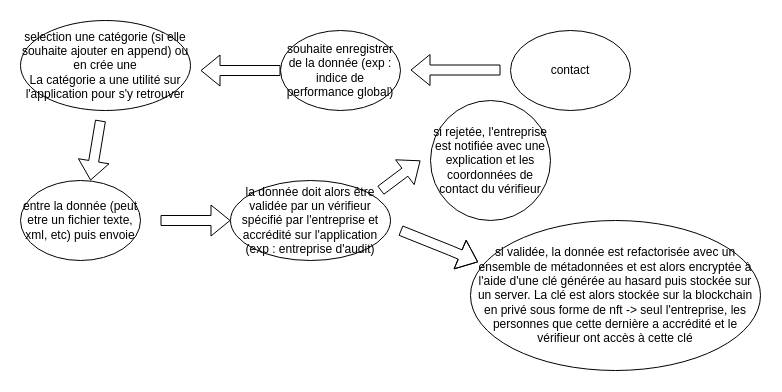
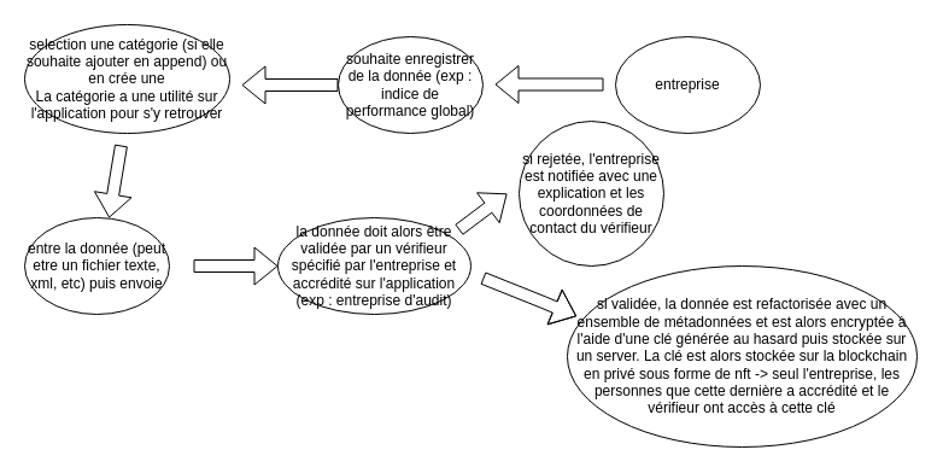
  <mxCell id="0" />
  <mxCell id="1" parent="0" />
  <mxCell id="2" value="souhaite enregistrer de la donnée (exp : indice de performance global)" style="ellipse;whiteSpace=wrap;html=1;" vertex="1" parent="1"><mxGeometry x="280" y="30" width="120" height="80" as="geometry" /></mxCell>
- <mxCell id="3" value="contact" style="ellipse;whiteSpace=wrap;html=1;" vertex="1" parent="1"><mxGeometry x="510" y="30" width="120" height="80" as="geometry" /></mxCell>
+ <mxCell id="3" value="entreprise" style="ellipse;whiteSpace=wrap;html=1;" vertex="1" parent="1"><mxGeometry x="510" y="30" width="120" height="80" as="geometry" /></mxCell>
  <mxCell id="4" value="" style="shape=flexArrow;endArrow=classic;html=1;rounded=0;" edge="1" parent="1"><mxGeometry width="50" height="50" relative="1" as="geometry"><mxPoint x="500" y="69.5" as="sourcePoint" /><mxPoint x="410" y="69.5" as="targetPoint" /></mxGeometry></mxCell>
  <mxCell id="5" value="la donnée doit alors être validée par un vérifieur spécifié par l'entreprise et accrédité sur l'application (exp : entreprise d'audit)" style="ellipse;whiteSpace=wrap;html=1;" vertex="1" parent="1"><mxGeometry x="230" y="180" width="160" height="80" as="geometry" /></mxCell>
  <mxCell id="6" value="si validée, la donnée est refactorisée avec un ensemble de métadonnées et est alors encryptée à l'aide d'une clé générée au hasard puis stockée sur un server. La clé est alors stockée sur la blockchain en privé sous forme de nft -&amp;gt; seul l'entreprise, les personnes que cette dernière a accrédité et le vérifieur ont accès à cette clé" style="ellipse;whiteSpace=wrap;html=1;" vertex="1" parent="1"><mxGeometry x="470" y="220" width="290" height="150" as="geometry" /></mxCell>
  <mxCell id="7" value="" style="shape=flexArrow;endArrow=classic;html=1;rounded=0;exitX=0;exitY=0.5;exitDx=0;exitDy=0;" edge="1" parent="1" source="2"><mxGeometry width="50" height="50" relative="1" as="geometry"><mxPoint x="160" y="90" as="sourcePoint" /><mxPoint x="200" y="70" as="targetPoint" /></mxGeometry></mxCell>
  <mxCell id="8" value="selection une catégorie (si elle souhaite ajouter en append) ou en crée une&lt;div&gt;La catégorie a une utilité sur l'application pour s'y retrouver&lt;/div&gt;" style="ellipse;whiteSpace=wrap;html=1;" vertex="1" parent="1"><mxGeometry x="20" y="20" width="170" height="90" as="geometry" /></mxCell>
  <mxCell id="9" value="" style="shape=flexArrow;endArrow=classic;html=1;rounded=0;" edge="1" parent="1"><mxGeometry width="50" height="50" relative="1" as="geometry"><mxPoint x="100" y="120" as="sourcePoint" /><mxPoint x="90" y="180" as="targetPoint" /></mxGeometry></mxCell>
  <mxCell id="10" value="entre la donnée (peut etre un fichier texte, xml, etc) puis envoie" style="ellipse;whiteSpace=wrap;html=1;" vertex="1" parent="1"><mxGeometry x="20" y="180" width="120" height="80" as="geometry" /></mxCell>
  <mxCell id="11" value="" style="shape=flexArrow;endArrow=classic;html=1;rounded=0;" edge="1" parent="1"><mxGeometry width="50" height="50" relative="1" as="geometry"><mxPoint x="160" y="220" as="sourcePoint" /><mxPoint x="230" y="220" as="targetPoint" /></mxGeometry></mxCell>
  <mxCell id="12" value="" style="shape=flexArrow;endArrow=classic;html=1;rounded=0;" edge="1" parent="1"><mxGeometry width="50" height="50" relative="1" as="geometry"><mxPoint x="400" y="230" as="sourcePoint" /><mxPoint x="477.626" y="261.592" as="targetPoint" /><Array as="points"><mxPoint x="450" y="250" /></Array></mxGeometry></mxCell>
  <mxCell id="13" value="" style="shape=flexArrow;endArrow=classic;html=1;rounded=0;" edge="1" parent="1"><mxGeometry width="50" height="50" relative="1" as="geometry"><mxPoint x="380" y="190" as="sourcePoint" /><mxPoint x="420" y="160" as="targetPoint" /></mxGeometry></mxCell>
  <mxCell id="14" value="si rejetée, l'entreprise est notifiée avec une explication et les coordonnées de contact du vérifieur" style="ellipse;whiteSpace=wrap;html=1;aspect=fixed;" vertex="1" parent="1"><mxGeometry x="430" y="100" width="120" height="120" as="geometry" /></mxCell>
